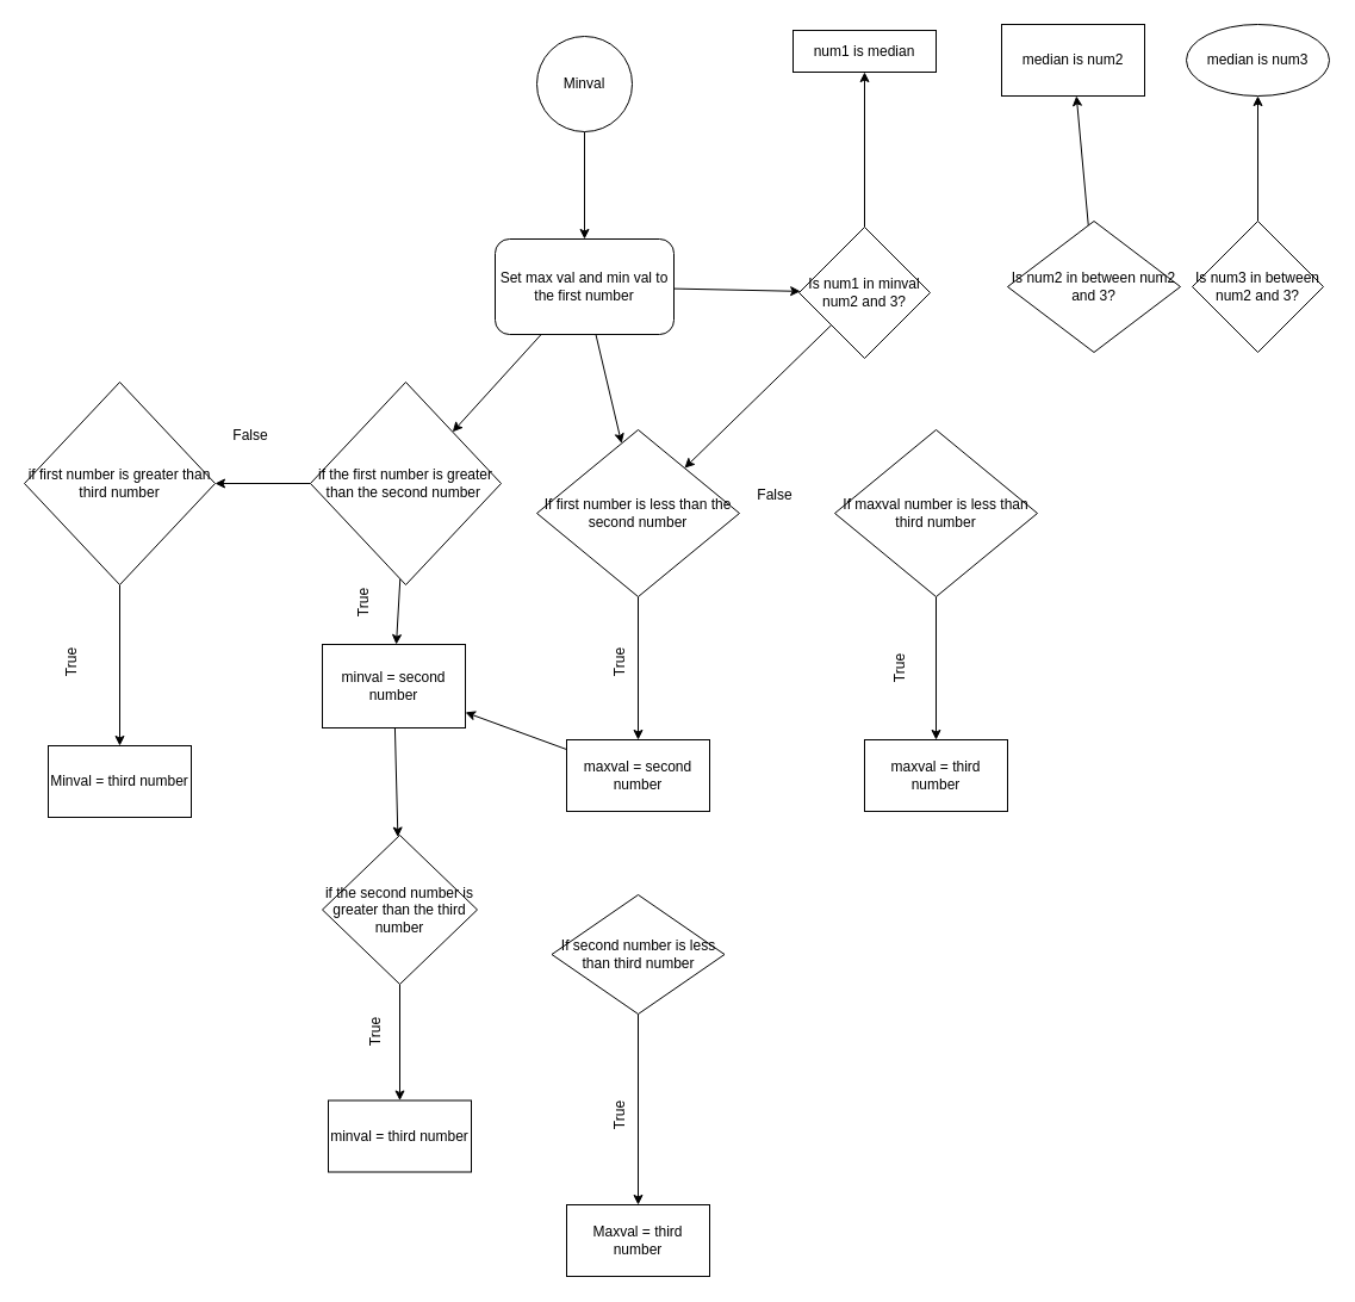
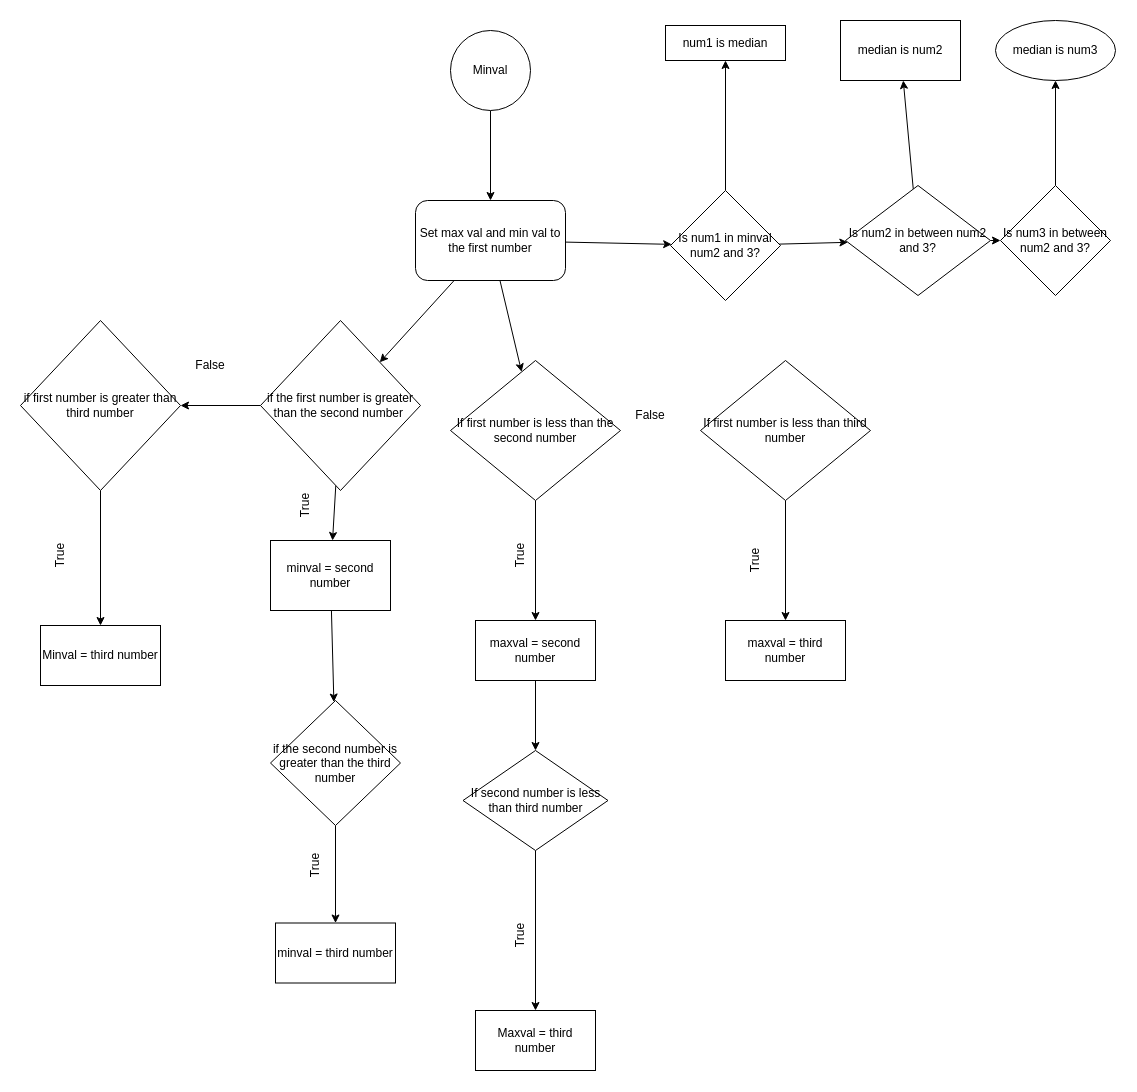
  <mxCell id="0" />
  <mxCell id="1" parent="0" />
  <mxCell id="2" value="" style="edgeStyle=none;html=1;" edge="1" parent="1" source="3" target="7"><mxGeometry relative="1" as="geometry" /></mxCell>
  <mxCell id="3" value="Minval" style="ellipse;whiteSpace=wrap;html=1;aspect=fixed;" vertex="1" parent="1"><mxGeometry x="450" y="30" width="80" height="80" as="geometry" /></mxCell>
  <mxCell id="4" value="" style="edgeStyle=none;html=1;" edge="1" parent="1" source="7" target="10"><mxGeometry relative="1" as="geometry" /></mxCell>
  <mxCell id="5" value="" style="edgeStyle=none;html=1;" edge="1" parent="1" source="7" target="24"><mxGeometry relative="1" as="geometry" /></mxCell>
  <mxCell id="6" value="" style="edgeStyle=none;html=1;" edge="1" parent="1" source="7" target="37"><mxGeometry relative="1" as="geometry" /></mxCell>
  <mxCell id="7" value="Set max val and min val to the first number" style="whiteSpace=wrap;html=1;rounded=1;" vertex="1" parent="1"><mxGeometry x="415" y="200" width="150" height="80" as="geometry" /></mxCell>
  <mxCell id="8" value="" style="edgeStyle=none;html=1;" edge="1" parent="1" source="10" target="12"><mxGeometry relative="1" as="geometry" /></mxCell>
  <mxCell id="9" value="" style="edgeStyle=none;html=1;" edge="1" parent="1" source="10" target="17"><mxGeometry relative="1" as="geometry" /></mxCell>
  <mxCell id="10" value="if the first number is greater than the second number&amp;nbsp;" style="rhombus;whiteSpace=wrap;html=1;" vertex="1" parent="1"><mxGeometry x="260" y="320" width="160" height="170" as="geometry" /></mxCell>
  <mxCell id="11" value="" style="edgeStyle=none;html=1;" edge="1" parent="1" source="12" target="14"><mxGeometry relative="1" as="geometry" /></mxCell>
  <mxCell id="12" value="minval = second number" style="whiteSpace=wrap;html=1;" vertex="1" parent="1"><mxGeometry x="270" y="540" width="120" height="70" as="geometry" /></mxCell>
  <mxCell id="13" value="" style="edgeStyle=none;html=1;" edge="1" parent="1" source="14" target="15"><mxGeometry relative="1" as="geometry" /></mxCell>
  <mxCell id="14" value="if the second number is greater than the third number" style="rhombus;whiteSpace=wrap;html=1;" vertex="1" parent="1"><mxGeometry x="270" y="700" width="130" height="125" as="geometry" /></mxCell>
  <mxCell id="15" value="minval = third number" style="whiteSpace=wrap;html=1;" vertex="1" parent="1"><mxGeometry x="275" y="922.5" width="120" height="60" as="geometry" /></mxCell>
  <mxCell id="16" value="" style="edgeStyle=none;html=1;" edge="1" parent="1" source="17" target="18"><mxGeometry relative="1" as="geometry" /></mxCell>
  <mxCell id="17" value="if first number is greater than third number" style="rhombus;whiteSpace=wrap;html=1;" vertex="1" parent="1"><mxGeometry x="20" y="320" width="160" height="170" as="geometry" /></mxCell>
  <mxCell id="18" value="Minval = third number" style="whiteSpace=wrap;html=1;" vertex="1" parent="1"><mxGeometry x="40" y="625" width="120" height="60" as="geometry" /></mxCell>
  <mxCell id="19" value="True" style="text;html=1;strokeColor=none;fillColor=none;align=center;verticalAlign=middle;whiteSpace=wrap;rounded=0;rotation=270;" vertex="1" parent="1"><mxGeometry x="30" y="540" width="60" height="30" as="geometry" /></mxCell>
  <mxCell id="20" value="True" style="text;html=1;strokeColor=none;fillColor=none;align=center;verticalAlign=middle;whiteSpace=wrap;rounded=0;rotation=270;" vertex="1" parent="1"><mxGeometry x="275" y="490" width="60" height="30" as="geometry" /></mxCell>
  <mxCell id="21" value="True" style="text;html=1;strokeColor=none;fillColor=none;align=center;verticalAlign=middle;whiteSpace=wrap;rounded=0;rotation=270;" vertex="1" parent="1"><mxGeometry x="285" y="850" width="60" height="30" as="geometry" /></mxCell>
  <mxCell id="22" value="False" style="text;html=1;strokeColor=none;fillColor=none;align=center;verticalAlign=middle;whiteSpace=wrap;rounded=0;rotation=0;" vertex="1" parent="1"><mxGeometry x="180" y="350" width="60" height="30" as="geometry" /></mxCell>
  <mxCell id="23" value="" style="edgeStyle=none;html=1;" edge="1" parent="1" source="24" target="26"><mxGeometry relative="1" as="geometry" /></mxCell>
  <mxCell id="24" value="If first number is less than the second number" style="rhombus;whiteSpace=wrap;html=1;" vertex="1" parent="1"><mxGeometry x="450" y="360" width="170" height="140" as="geometry" /></mxCell>
- <mxCell id="25" value="" style="edgeStyle=none;html=1;" edge="1" parent="1" source="26" target="12"><mxGeometry relative="1" as="geometry" /></mxCell>
+ <mxCell id="25" value="" style="edgeStyle=none;html=1;" edge="1" parent="1" source="26" target="28"><mxGeometry relative="1" as="geometry" /></mxCell>
  <mxCell id="26" value="maxval = second number" style="whiteSpace=wrap;html=1;" vertex="1" parent="1"><mxGeometry x="475" y="620" width="120" height="60" as="geometry" /></mxCell>
  <mxCell id="27" value="" style="edgeStyle=none;html=1;" edge="1" parent="1" source="28" target="29"><mxGeometry relative="1" as="geometry" /></mxCell>
  <mxCell id="28" value="If second number is less than third number" style="rhombus;whiteSpace=wrap;html=1;" vertex="1" parent="1"><mxGeometry x="462.5" y="750" width="145" height="100" as="geometry" /></mxCell>
  <mxCell id="29" value="Maxval = third number" style="whiteSpace=wrap;html=1;" vertex="1" parent="1"><mxGeometry x="475" y="1010" width="120" height="60" as="geometry" /></mxCell>
  <mxCell id="30" value="True" style="text;html=1;strokeColor=none;fillColor=none;align=center;verticalAlign=middle;whiteSpace=wrap;rounded=0;rotation=270;" vertex="1" parent="1"><mxGeometry x="490" y="920" width="60" height="30" as="geometry" /></mxCell>
  <mxCell id="31" value="True" style="text;html=1;strokeColor=none;fillColor=none;align=center;verticalAlign=middle;whiteSpace=wrap;rounded=0;rotation=270;" vertex="1" parent="1"><mxGeometry x="490" y="540" width="60" height="30" as="geometry" /></mxCell>
  <mxCell id="32" value="" style="edgeStyle=none;html=1;" edge="1" parent="1" source="33" target="34"><mxGeometry relative="1" as="geometry" /></mxCell>
- <mxCell id="33" value="If maxval number is less than third number" style="rhombus;whiteSpace=wrap;html=1;" vertex="1" parent="1"><mxGeometry x="700" y="360" width="170" height="140" as="geometry" /></mxCell>
+ <mxCell id="33" value="If first number is less than third number" style="rhombus;whiteSpace=wrap;html=1;" vertex="1" parent="1"><mxGeometry x="700" y="360" width="170" height="140" as="geometry" /></mxCell>
  <mxCell id="34" value="maxval = third number" style="whiteSpace=wrap;html=1;" vertex="1" parent="1"><mxGeometry x="725" y="620" width="120" height="60" as="geometry" /></mxCell>
- <mxCell id="35" value="" style="edgeStyle=none;html=1;" edge="1" parent="1" source="37" target="24"><mxGeometry relative="1" as="geometry" /></mxCell>
+ <mxCell id="35" value="" style="edgeStyle=none;html=1;" edge="1" parent="1" source="37" target="40"><mxGeometry relative="1" as="geometry" /></mxCell>
  <mxCell id="36" value="" style="edgeStyle=none;html=1;" edge="1" parent="1" source="37" target="43"><mxGeometry relative="1" as="geometry" /></mxCell>
  <mxCell id="37" value="Is num1 in minval num2 and 3?" style="rhombus;whiteSpace=wrap;html=1;" vertex="1" parent="1"><mxGeometry x="670" y="190" width="110" height="110" as="geometry" /></mxCell>
+ <mxCell id="38" value="" style="edgeStyle=none;html=1;" edge="1" parent="1" source="40" target="42"><mxGeometry relative="1" as="geometry" /></mxCell>
  <mxCell id="39" value="" style="edgeStyle=none;html=1;" edge="1" parent="1" source="40" target="44"><mxGeometry relative="1" as="geometry" /></mxCell>
  <mxCell id="40" value="Is num2 in between num2 and 3?" style="rhombus;whiteSpace=wrap;html=1;" vertex="1" parent="1"><mxGeometry x="845" y="185" width="145" height="110" as="geometry" /></mxCell>
  <mxCell id="41" value="" style="edgeStyle=none;html=1;" edge="1" parent="1" source="42" target="45"><mxGeometry relative="1" as="geometry" /></mxCell>
  <mxCell id="42" value="Is num3 in between num2 and 3?" style="rhombus;whiteSpace=wrap;html=1;" vertex="1" parent="1"><mxGeometry x="1000" y="185" width="110" height="110" as="geometry" /></mxCell>
  <mxCell id="43" value="num1 is median" style="whiteSpace=wrap;html=1;" vertex="1" parent="1"><mxGeometry x="665" y="25" width="120" height="35" as="geometry" /></mxCell>
  <mxCell id="44" value="median is num2" style="whiteSpace=wrap;html=1;" vertex="1" parent="1"><mxGeometry x="840" y="20" width="120" height="60" as="geometry" /></mxCell>
  <mxCell id="45" value="median is num3" style="ellipse;whiteSpace=wrap;html=1;" vertex="1" parent="1"><mxGeometry x="995" y="20" width="120" height="60" as="geometry" /></mxCell>
  <mxCell id="46" value="True" style="text;html=1;strokeColor=none;fillColor=none;align=center;verticalAlign=middle;whiteSpace=wrap;rounded=0;rotation=270;" vertex="1" parent="1"><mxGeometry x="725" y="545" width="60" height="30" as="geometry" /></mxCell>
  <mxCell id="47" value="False" style="text;html=1;strokeColor=none;fillColor=none;align=center;verticalAlign=middle;whiteSpace=wrap;rounded=0;rotation=0;" vertex="1" parent="1"><mxGeometry x="620" y="400" width="60" height="30" as="geometry" /></mxCell>
